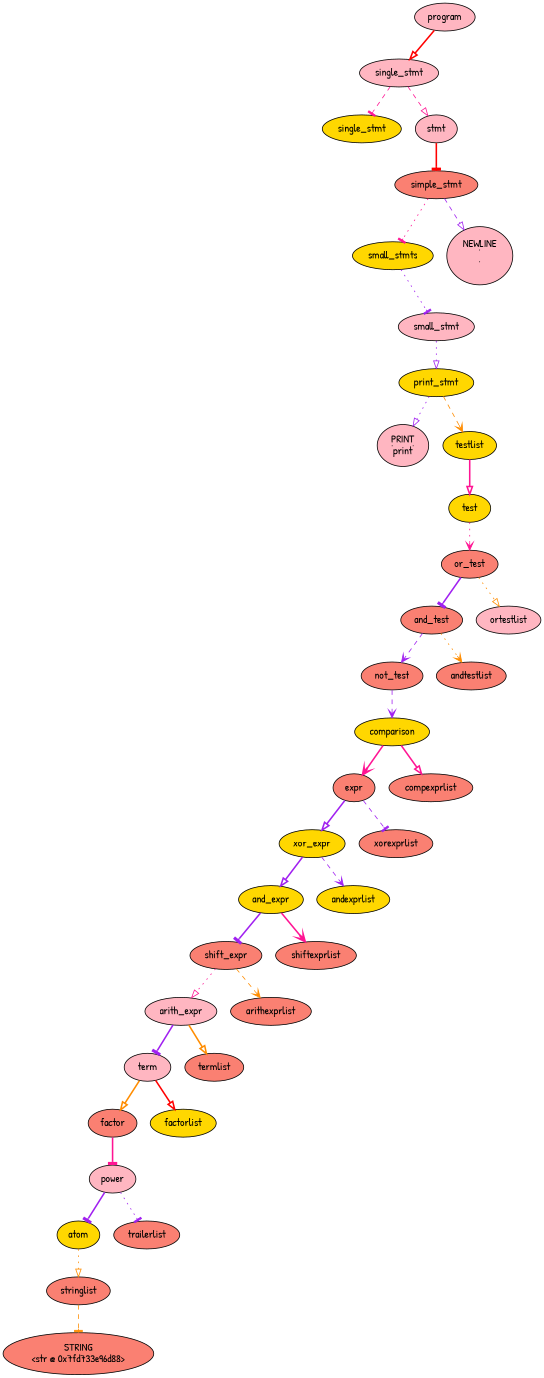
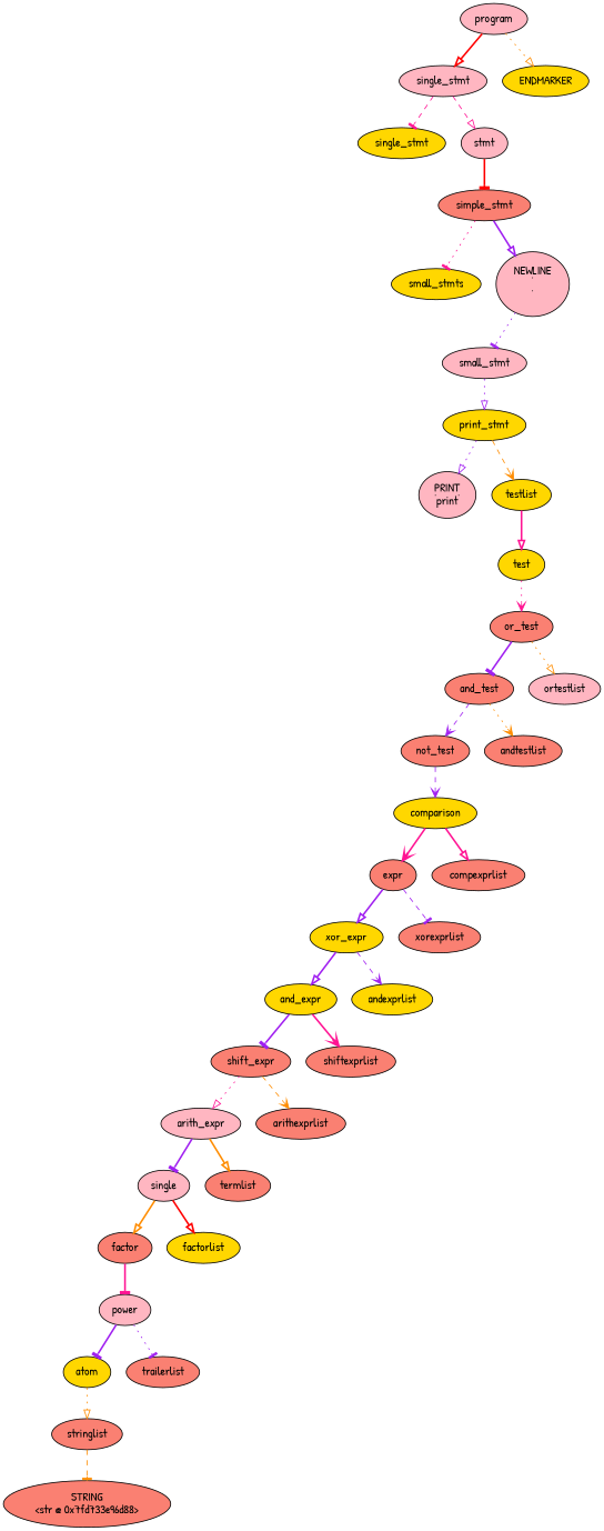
  digraph {
    fontname="Patrick Hand"
    node [fillcolor=salmon fontname="Patrick Hand" style=filled]
    edge [arrowhead=onormal color=purple fontname="Patrick Hand" style=bold]
    n1 [fillcolor=lightpink label=program]
    n2 [fillcolor=lightpink label=single_stmt]
+   n3 [fillcolor=gold label=ENDMARKER]
    n4 [fillcolor=gold label=single_stmt]
    n5 [fillcolor=lightpink label=stmt]
    n6 [label=simple_stmt]
    n7 [fillcolor=gold label=small_stmts]
    n8 [fillcolor=lightpink label="NEWLINE\n'\n'"]
    n9 [fillcolor=lightpink label=small_stmt]
    n10 [fillcolor=gold label=print_stmt]
    n11 [fillcolor=lightpink label="PRINT\n'print'"]
    n12 [fillcolor=gold label=testlist]
    n13 [fillcolor=gold label=test]
    n14 [label=or_test]
    n15 [label=and_test]
    n16 [fillcolor=lightpink label=ortestlist]
    n17 [label=not_test]
    n18 [label=andtestlist]
    n19 [fillcolor=gold label=comparison]
    n20 [label=expr]
    n21 [label=compexprlist]
    n22 [fillcolor=gold label=xor_expr]
    n23 [label=xorexprlist]
    n24 [fillcolor=gold label=and_expr]
    n25 [fillcolor=gold label=andexprlist]
    n26 [label=shift_expr]
    n27 [label=shiftexprlist]
    n28 [fillcolor=lightpink label=arith_expr]
    n29 [label=arithexprlist]
-   n30 [fillcolor=lightpink label=term]
+   n30 [fillcolor=lightpink label=single]
    n31 [label=termlist]
    n32 [label=factor]
    n33 [fillcolor=gold label=factorlist]
    n34 [fillcolor=lightpink label=power]
    n35 [fillcolor=gold label=atom]
    n36 [label=trailerlist]
    n37 [label=stringlist]
    n38 [label="STRING\n<str @ 0x7fd733e96d88>"]
    n1 -> n2 [color=red]
+   n1 -> n3 [color=darkorange style=dotted]
    n2 -> n4 [arrowhead=tee color=deeppink style=dashed]
    n2 -> n5 [color=deeppink style=dashed]
    n5 -> n6 [arrowhead=tee color=red]
    n6 -> n7 [arrowhead=tee color=deeppink style=dotted]
-   n6 -> n8 [style=dashed]
-   n7 -> n9 [arrowhead=tee style=dotted]
+   n6 -> n8
+   n8 -> n9 [arrowhead=tee style=dotted]
    n9 -> n10 [style=dotted]
    n10 -> n11 [style=dotted]
    n10 -> n12 [arrowhead=vee color=darkorange style=dashed]
    n12 -> n13 [color=deeppink]
    n13 -> n14 [arrowhead=vee color=deeppink style=dotted]
    n14 -> n15 [arrowhead=tee]
    n14 -> n16 [color=darkorange style=dotted]
    n15 -> n17 [arrowhead=vee style=dashed]
    n15 -> n18 [arrowhead=vee color=darkorange style=dotted]
    n17 -> n19 [arrowhead=vee style=dashed]
    n19 -> n20 [arrowhead=vee color=deeppink]
    n19 -> n21 [color=deeppink]
    n20 -> n22
    n20 -> n23 [arrowhead=tee style=dashed]
    n22 -> n24
    n22 -> n25 [arrowhead=vee style=dashed]
    n24 -> n26 [arrowhead=tee]
    n24 -> n27 [arrowhead=vee color=deeppink]
    n26 -> n28 [color=deeppink style=dotted]
    n26 -> n29 [arrowhead=vee color=darkorange style=dashed]
    n28 -> n30 [arrowhead=tee]
    n28 -> n31 [color=darkorange]
    n30 -> n32 [color=darkorange]
    n30 -> n33 [color=red]
    n32 -> n34 [arrowhead=tee color=deeppink]
    n34 -> n35 [arrowhead=tee]
    n34 -> n36 [arrowhead=tee style=dotted]
    n35 -> n37 [color=darkorange style=dotted]
    n37 -> n38 [arrowhead=tee color=darkorange style=dashed]
  }
